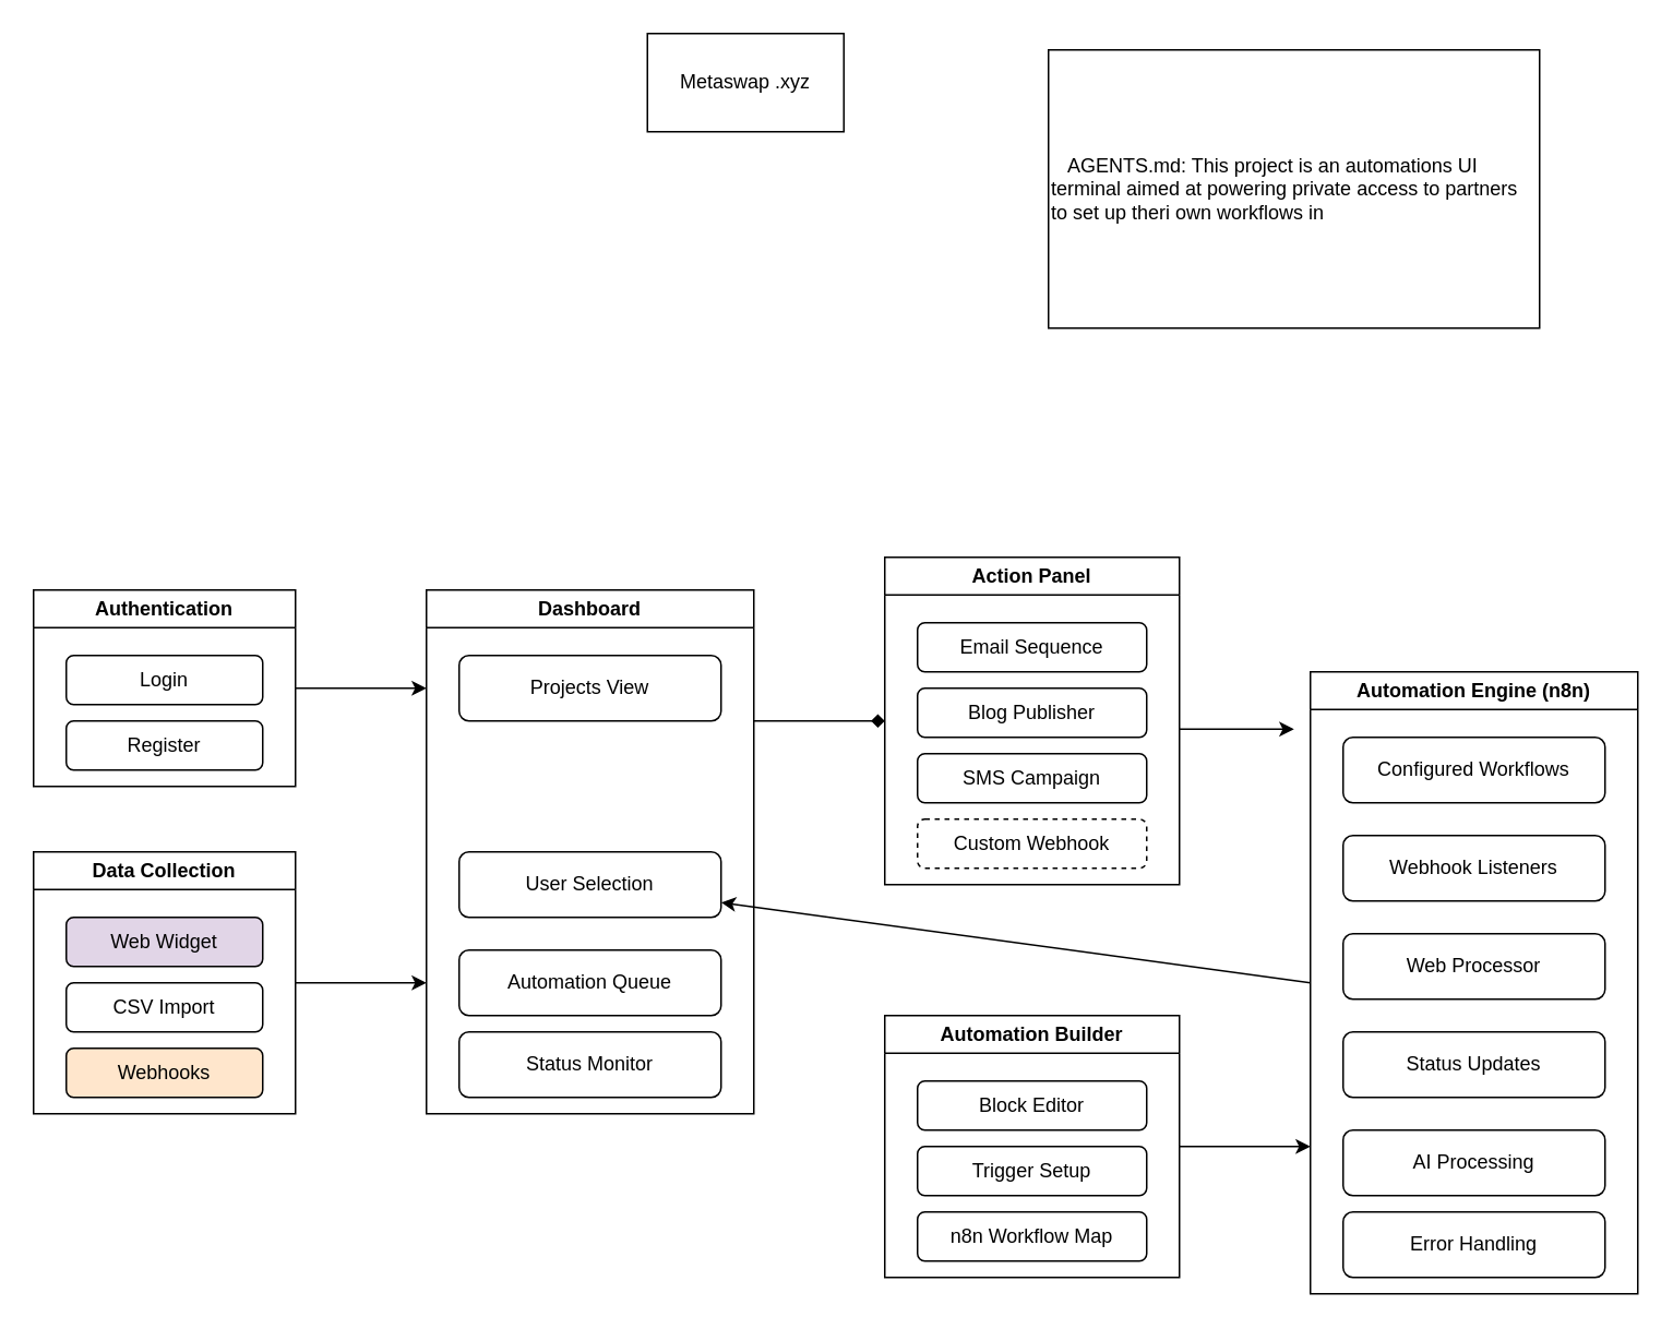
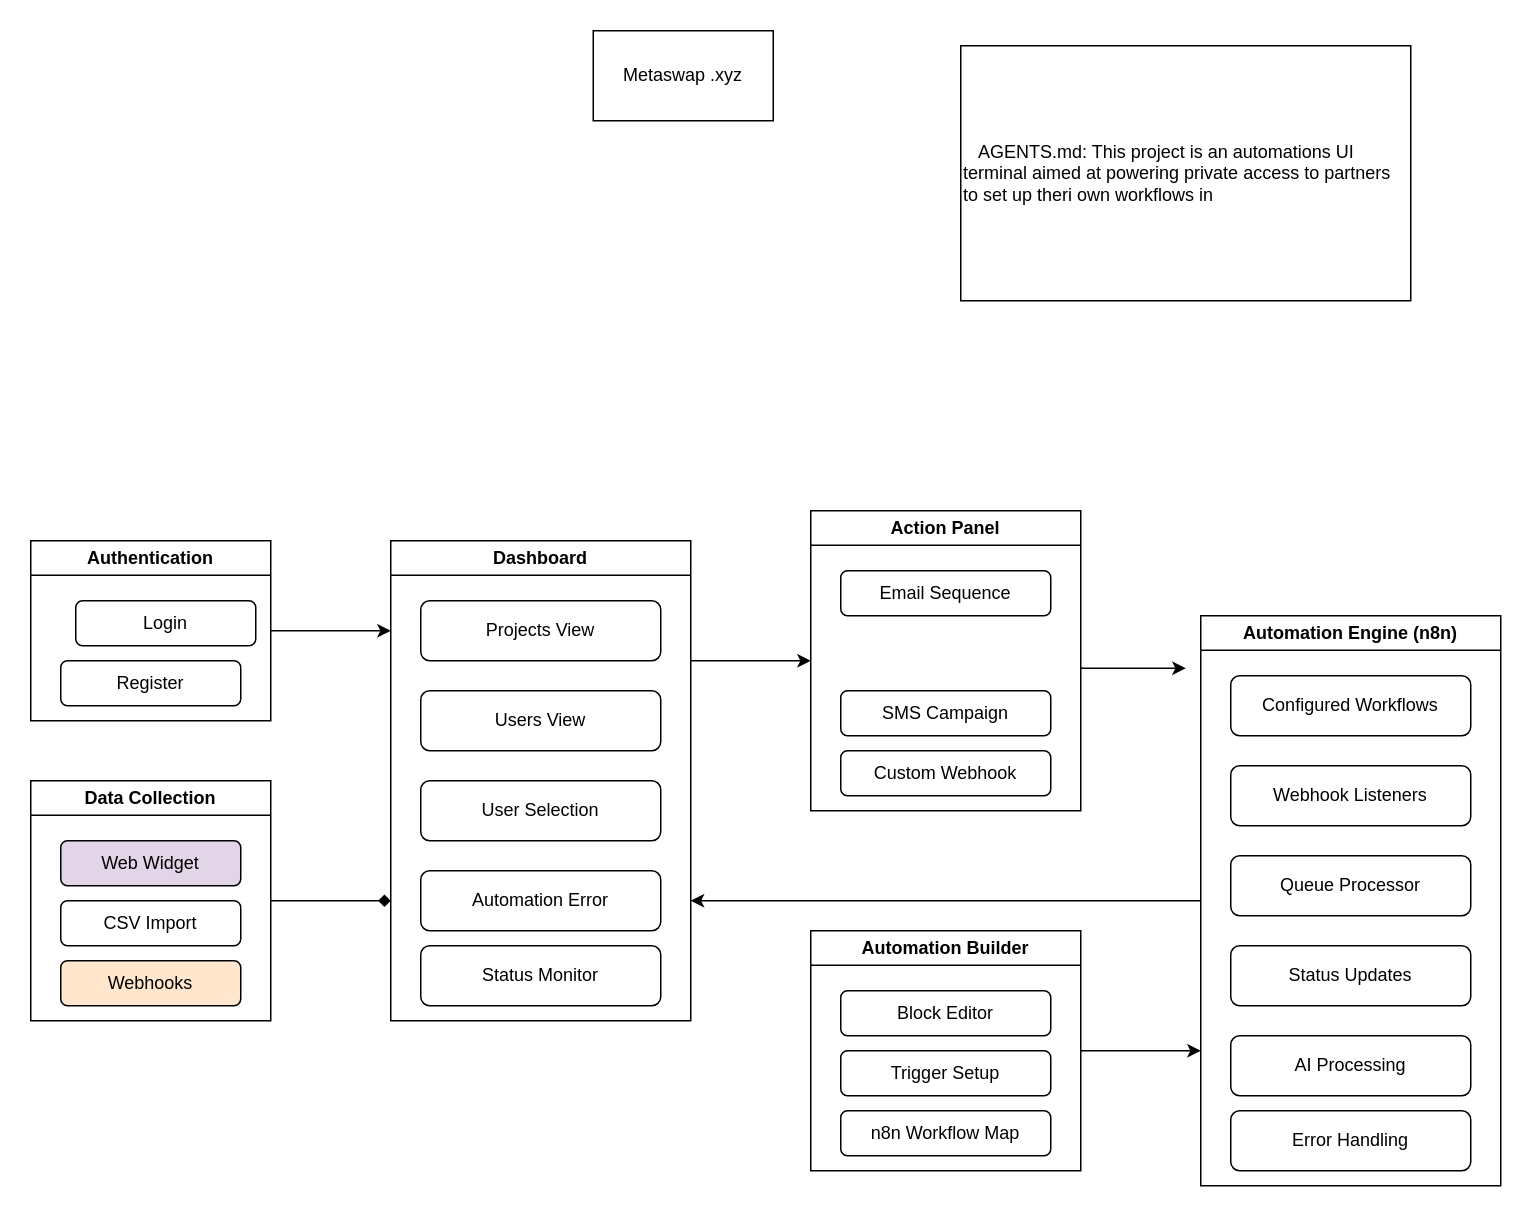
  <mxCell id="0" />
  <mxCell id="1" parent="0" />
  <mxCell id="2" value="Authentication" style="swimlane;whiteSpace=wrap;html=1;startSize=23;" vertex="1" parent="1"><mxGeometry x="20" y="360" width="160" height="120" as="geometry" /></mxCell>
- <mxCell id="3" value="Login" style="rounded=1;whiteSpace=wrap;html=1;" vertex="1" parent="2"><mxGeometry x="20" y="40" width="120" height="30" as="geometry" /></mxCell>
+ <mxCell id="3" value="Login" style="rounded=1;whiteSpace=wrap;html=1;" vertex="1" parent="2"><mxGeometry x="30" y="40" width="120" height="30" as="geometry" /></mxCell>
  <mxCell id="4" value="Register" style="rounded=1;whiteSpace=wrap;html=1;" vertex="1" parent="2"><mxGeometry x="20" y="80" width="120" height="30" as="geometry" /></mxCell>
  <mxCell id="5" value="Data Collection" style="swimlane;whiteSpace=wrap;html=1;" vertex="1" parent="1"><mxGeometry x="20" y="520" width="160" height="160" as="geometry" /></mxCell>
  <mxCell id="6" value="Web Widget" style="rounded=1;whiteSpace=wrap;html=1;fillColor=#e1d5e7;" vertex="1" parent="5"><mxGeometry x="20" y="40" width="120" height="30" as="geometry" /></mxCell>
  <mxCell id="7" value="CSV Import" style="rounded=1;whiteSpace=wrap;html=1;" vertex="1" parent="5"><mxGeometry x="20" y="80" width="120" height="30" as="geometry" /></mxCell>
  <mxCell id="8" value="Webhooks" style="rounded=1;whiteSpace=wrap;html=1;fillColor=#ffe6cc;" vertex="1" parent="5"><mxGeometry x="20" y="120" width="120" height="30" as="geometry" /></mxCell>
  <mxCell id="9" value="Dashboard" style="swimlane;whiteSpace=wrap;html=1;" vertex="1" parent="1"><mxGeometry x="260" y="360" width="200" height="320" as="geometry" /></mxCell>
  <mxCell id="10" value="Projects View" style="rounded=1;whiteSpace=wrap;html=1;" vertex="1" parent="9"><mxGeometry x="20" y="40" width="160" height="40" as="geometry" /></mxCell>
+ <mxCell id="11" value="Users View" style="rounded=1;whiteSpace=wrap;html=1;" vertex="1" parent="9"><mxGeometry x="20" y="100" width="160" height="40" as="geometry" /></mxCell>
  <mxCell id="12" value="User Selection" style="rounded=1;whiteSpace=wrap;html=1;" vertex="1" parent="9"><mxGeometry x="20" y="160" width="160" height="40" as="geometry" /></mxCell>
- <mxCell id="13" value="Automation Queue" style="rounded=1;whiteSpace=wrap;html=1;" vertex="1" parent="9"><mxGeometry x="20" y="220" width="160" height="40" as="geometry" /></mxCell>
+ <mxCell id="13" value="Automation Error" style="rounded=1;whiteSpace=wrap;html=1;" vertex="1" parent="9"><mxGeometry x="20" y="220" width="160" height="40" as="geometry" /></mxCell>
  <mxCell id="14" value="Status Monitor" style="rounded=1;whiteSpace=wrap;html=1;" vertex="1" parent="9"><mxGeometry x="20" y="270" width="160" height="40" as="geometry" /></mxCell>
  <mxCell id="15" value="Action Panel" style="swimlane;whiteSpace=wrap;html=1;" vertex="1" parent="1"><mxGeometry x="540" y="340" width="180" height="200" as="geometry" /></mxCell>
  <mxCell id="16" value="Email Sequence" style="rounded=1;whiteSpace=wrap;html=1;" vertex="1" parent="15"><mxGeometry x="20" y="40" width="140" height="30" as="geometry" /></mxCell>
- <mxCell id="17" value="Blog Publisher" style="rounded=1;whiteSpace=wrap;html=1;" vertex="1" parent="15"><mxGeometry x="20" y="80" width="140" height="30" as="geometry" /></mxCell>
  <mxCell id="18" value="SMS Campaign" style="rounded=1;whiteSpace=wrap;html=1;" vertex="1" parent="15"><mxGeometry x="20" y="120" width="140" height="30" as="geometry" /></mxCell>
- <mxCell id="19" value="Custom Webhook" style="rounded=1;whiteSpace=wrap;html=1;dashed=1;" vertex="1" parent="15"><mxGeometry x="20" y="160" width="140" height="30" as="geometry" /></mxCell>
+ <mxCell id="19" value="Custom Webhook" style="rounded=1;whiteSpace=wrap;html=1;" vertex="1" parent="15"><mxGeometry x="20" y="160" width="140" height="30" as="geometry" /></mxCell>
  <mxCell id="20" value="Automation Builder" style="swimlane;whiteSpace=wrap;html=1;" vertex="1" parent="1"><mxGeometry x="540" y="620" width="180" height="160" as="geometry" /></mxCell>
  <mxCell id="21" value="Block Editor" style="rounded=1;whiteSpace=wrap;html=1;" vertex="1" parent="20"><mxGeometry x="20" y="40" width="140" height="30" as="geometry" /></mxCell>
  <mxCell id="22" value="Trigger Setup" style="rounded=1;whiteSpace=wrap;html=1;" vertex="1" parent="20"><mxGeometry x="20" y="80" width="140" height="30" as="geometry" /></mxCell>
  <mxCell id="23" value="n8n Workflow Map" style="rounded=1;whiteSpace=wrap;html=1;" vertex="1" parent="20"><mxGeometry x="20" y="120" width="140" height="30" as="geometry" /></mxCell>
  <mxCell id="24" value="Automation Engine (n8n)" style="swimlane;whiteSpace=wrap;html=1;" vertex="1" parent="1"><mxGeometry x="800" y="410" width="200" height="380" as="geometry" /></mxCell>
  <mxCell id="25" value="Configured Workflows" style="rounded=1;whiteSpace=wrap;html=1;" vertex="1" parent="24"><mxGeometry x="20" y="40" width="160" height="40" as="geometry" /></mxCell>
  <mxCell id="26" value="Webhook Listeners" style="rounded=1;whiteSpace=wrap;html=1;" vertex="1" parent="24"><mxGeometry x="20" y="100" width="160" height="40" as="geometry" /></mxCell>
- <mxCell id="27" value="Web Processor" style="rounded=1;whiteSpace=wrap;html=1;" vertex="1" parent="24"><mxGeometry x="20" y="160" width="160" height="40" as="geometry" /></mxCell>
+ <mxCell id="27" value="Queue Processor" style="rounded=1;whiteSpace=wrap;html=1;" vertex="1" parent="24"><mxGeometry x="20" y="160" width="160" height="40" as="geometry" /></mxCell>
  <mxCell id="28" value="Status Updates" style="rounded=1;whiteSpace=wrap;html=1;" vertex="1" parent="24"><mxGeometry x="20" y="220" width="160" height="40" as="geometry" /></mxCell>
  <mxCell id="29" value="AI Processing" style="rounded=1;whiteSpace=wrap;html=1;" vertex="1" parent="24"><mxGeometry x="20" y="280" width="160" height="40" as="geometry" /></mxCell>
  <mxCell id="30" value="Error Handling" style="rounded=1;whiteSpace=wrap;html=1;" vertex="1" parent="24"><mxGeometry x="20" y="330" width="160" height="40" as="geometry" /></mxCell>
  <mxCell id="31" value="" style="endArrow=classic;html=1;exitX=1;exitY=0.5;exitDx=0;exitDy=0;" edge="1" parent="1" source="2"><mxGeometry width="50" height="50" relative="1" as="geometry"><mxPoint x="260" y="420" as="targetPoint" /></mxGeometry></mxCell>
- <mxCell id="32" value="" style="endArrow=classic;html=1;exitX=1;exitY=0.5;exitDx=0;exitDy=0;entryX=0;entryY=0.75;entryDx=0;entryDy=0;" edge="1" parent="1" source="5" target="9"><mxGeometry width="50" height="50" relative="1" as="geometry" /></mxCell>
- <mxCell id="33" value="" style="endArrow=diamond;html=1;exitX=1;exitY=0.25;exitDx=0;exitDy=0;entryX=0;entryY=0.5;entryDx=0;entryDy=0;" edge="1" parent="1" source="9" target="15"><mxGeometry width="50" height="50" relative="1" as="geometry" /></mxCell>
+ <mxCell id="32" value="" style="endArrow=diamond;html=1;exitX=1;exitY=0.5;exitDx=0;exitDy=0;entryX=0;entryY=0.75;entryDx=0;entryDy=0;" edge="1" parent="1" source="5" target="9"><mxGeometry width="50" height="50" relative="1" as="geometry" /></mxCell>
+ <mxCell id="33" value="" style="endArrow=classic;html=1;exitX=1;exitY=0.25;exitDx=0;exitDy=0;entryX=0;entryY=0.5;entryDx=0;entryDy=0;" edge="1" parent="1" source="9" target="15"><mxGeometry width="50" height="50" relative="1" as="geometry" /></mxCell>
  <mxCell id="34" value="" style="endArrow=classic;html=1;exitX=1;exitY=0.5;exitDx=0;exitDy=0;" edge="1" parent="1"><mxGeometry width="50" height="50" relative="1" as="geometry"><mxPoint x="720" y="445" as="sourcePoint" /><mxPoint x="790" y="445" as="targetPoint" /></mxGeometry></mxCell>
  <mxCell id="35" value="" style="endArrow=classic;html=1;exitX=1;exitY=0.5;exitDx=0;exitDy=0;" edge="1" parent="1" source="20"><mxGeometry width="50" height="50" relative="1" as="geometry"><mxPoint x="800" y="700" as="targetPoint" /></mxGeometry></mxCell>
- <mxCell id="36" value="" style="endArrow=classic;html=1;exitX=0;exitY=0.5;exitDx=0;exitDy=0;" edge="1" parent="1" source="24" target="12"><mxGeometry width="50" height="50" relative="1" as="geometry" /></mxCell>
+ <mxCell id="36" value="" style="endArrow=classic;html=1;exitX=0;exitY=0.5;exitDx=0;exitDy=0;entryX=1;entryY=0.75;entryDx=0;entryDy=0;" edge="1" parent="1" source="24" target="9"><mxGeometry width="50" height="50" relative="1" as="geometry" /></mxCell>
  <mxCell id="37" value="Metaswap .xyz" style="rounded=0;whiteSpace=wrap;html=1;" vertex="1" parent="1"><mxGeometry x="395" y="20" width="120" height="60" as="geometry" /></mxCell>
  <mxCell id="38" value="&amp;nbsp; &amp;nbsp;AGENTS.md: This project is an automations UI terminal aimed at powering private access to partners to set up theri own workflows in&amp;nbsp;" style="rounded=0;whiteSpace=wrap;html=1;align=left;" vertex="1" parent="1"><mxGeometry x="640" y="30" width="300" height="170" as="geometry" /></mxCell>
